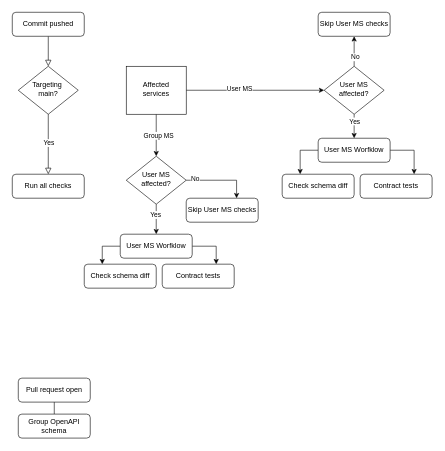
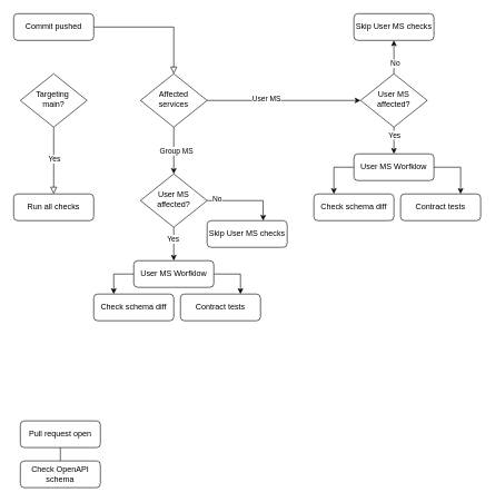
  <mxCell id="0" />
  <mxCell id="1" parent="0" />
- <mxCell id="2" value="" style="rounded=0;html=1;jettySize=auto;orthogonalLoop=1;fontSize=11;endArrow=block;endFill=0;endSize=8;strokeWidth=1;shadow=0;labelBackgroundColor=none;edgeStyle=orthogonalEdgeStyle;" parent="1" source="3" target="4" edge="1"><mxGeometry relative="1" as="geometry" /></mxCell>
+ <mxCell id="2" value="" style="rounded=0;html=1;jettySize=auto;orthogonalLoop=1;fontSize=11;endArrow=block;endFill=0;endSize=8;strokeWidth=1;shadow=0;labelBackgroundColor=none;edgeStyle=orthogonalEdgeStyle;" parent="1" source="3" target="24" edge="1"><mxGeometry relative="1" as="geometry" /></mxCell>
  <mxCell id="3" value="Commit pushed" style="rounded=1;whiteSpace=wrap;html=1;fontSize=12;glass=0;strokeWidth=1;shadow=0;" parent="1" vertex="1"><mxGeometry x="20" y="20" width="120" height="40" as="geometry" /></mxCell>
  <mxCell id="4" value="Targeting&amp;nbsp;&lt;div&gt;main?&lt;/div&gt;" style="rhombus;whiteSpace=wrap;html=1;shadow=0;fontFamily=Helvetica;fontSize=12;align=center;strokeWidth=1;spacing=6;spacingTop=-4;" parent="1" vertex="1"><mxGeometry x="30" y="110" width="100" height="80" as="geometry" /></mxCell>
  <mxCell id="5" value="" style="rounded=0;html=1;jettySize=auto;orthogonalLoop=1;fontSize=11;endArrow=block;endFill=0;endSize=8;strokeWidth=1;shadow=0;labelBackgroundColor=none;edgeStyle=orthogonalEdgeStyle;" parent="1" source="4" target="7" edge="1"><mxGeometry x="0.012" y="10" relative="1" as="geometry"><mxPoint as="offset" /><mxPoint x="80" y="190" as="sourcePoint" /><mxPoint x="80" y="230" as="targetPoint" /></mxGeometry></mxCell>
  <mxCell id="6" value="Yes" style="edgeLabel;html=1;align=center;verticalAlign=middle;resizable=0;points=[];" parent="5" vertex="1" connectable="0"><mxGeometry x="-0.053" relative="1" as="geometry"><mxPoint as="offset" /></mxGeometry></mxCell>
  <mxCell id="7" value="Run all checks" style="rounded=1;whiteSpace=wrap;html=1;fontSize=12;glass=0;strokeWidth=1;shadow=0;" parent="1" vertex="1"><mxGeometry x="20" y="290" width="120" height="40" as="geometry" /></mxCell>
  <mxCell id="8" value="" style="group" parent="1" vertex="1" connectable="0"><mxGeometry x="470" y="20" width="250" height="310" as="geometry" /></mxCell>
  <mxCell id="9" style="edgeStyle=orthogonalEdgeStyle;rounded=0;orthogonalLoop=1;jettySize=auto;html=1;exitX=0.5;exitY=1;exitDx=0;exitDy=0;" parent="8" source="13" edge="1"><mxGeometry relative="1" as="geometry"><mxPoint x="120" y="210" as="targetPoint" /></mxGeometry></mxCell>
  <mxCell id="10" value="Yes" style="edgeLabel;html=1;align=center;verticalAlign=middle;resizable=0;points=[];" parent="9" vertex="1" connectable="0"><mxGeometry x="-0.444" relative="1" as="geometry"><mxPoint as="offset" /></mxGeometry></mxCell>
  <mxCell id="11" style="edgeStyle=orthogonalEdgeStyle;rounded=0;orthogonalLoop=1;jettySize=auto;html=1;exitX=0.5;exitY=0;exitDx=0;exitDy=0;entryX=0.5;entryY=1;entryDx=0;entryDy=0;" parent="8" source="13" target="19" edge="1"><mxGeometry relative="1" as="geometry" /></mxCell>
  <mxCell id="12" value="No" style="edgeLabel;html=1;align=center;verticalAlign=middle;resizable=0;points=[];" parent="11" vertex="1" connectable="0"><mxGeometry x="-0.371" y="-1" relative="1" as="geometry"><mxPoint as="offset" /></mxGeometry></mxCell>
  <mxCell id="13" value="User MS affected?" style="rhombus;whiteSpace=wrap;html=1;shadow=0;fontFamily=Helvetica;fontSize=12;align=center;strokeWidth=1;spacing=6;spacingTop=-4;" parent="8" vertex="1"><mxGeometry x="70" y="90" width="100" height="80" as="geometry" /></mxCell>
  <mxCell id="14" style="edgeStyle=orthogonalEdgeStyle;rounded=0;orthogonalLoop=1;jettySize=auto;html=1;entryX=0.25;entryY=0;entryDx=0;entryDy=0;exitX=0;exitY=0.5;exitDx=0;exitDy=0;" parent="8" source="16" target="17" edge="1"><mxGeometry relative="1" as="geometry" /></mxCell>
  <mxCell id="15" style="edgeStyle=orthogonalEdgeStyle;rounded=0;orthogonalLoop=1;jettySize=auto;html=1;entryX=0.75;entryY=0;entryDx=0;entryDy=0;exitX=1;exitY=0.5;exitDx=0;exitDy=0;" parent="8" source="16" target="18" edge="1"><mxGeometry relative="1" as="geometry" /></mxCell>
  <mxCell id="16" value="User MS Worfklow" style="rounded=1;whiteSpace=wrap;html=1;fontSize=12;glass=0;strokeWidth=1;shadow=0;" parent="8" vertex="1"><mxGeometry x="60" y="210" width="120" height="40" as="geometry" /></mxCell>
  <mxCell id="17" value="Check schema diff" style="rounded=1;whiteSpace=wrap;html=1;fontSize=12;glass=0;strokeWidth=1;shadow=0;" parent="8" vertex="1"><mxGeometry y="270" width="120" height="40" as="geometry" /></mxCell>
  <mxCell id="18" value="Contract tests" style="rounded=1;whiteSpace=wrap;html=1;fontSize=12;glass=0;strokeWidth=1;shadow=0;" parent="8" vertex="1"><mxGeometry x="130" y="270" width="120" height="40" as="geometry" /></mxCell>
  <mxCell id="19" value="Skip User MS checks" style="rounded=1;whiteSpace=wrap;html=1;fontSize=12;glass=0;strokeWidth=1;shadow=0;" parent="8" vertex="1"><mxGeometry x="60" width="120" height="40" as="geometry" /></mxCell>
  <mxCell id="20" style="edgeStyle=orthogonalEdgeStyle;rounded=0;orthogonalLoop=1;jettySize=auto;html=1;entryX=0;entryY=0.5;entryDx=0;entryDy=0;" parent="1" source="24" target="13" edge="1"><mxGeometry relative="1" as="geometry" /></mxCell>
  <mxCell id="21" value="User MS" style="edgeLabel;html=1;align=center;verticalAlign=middle;resizable=0;points=[];" parent="20" vertex="1" connectable="0"><mxGeometry x="-0.239" y="4" relative="1" as="geometry"><mxPoint as="offset" /></mxGeometry></mxCell>
  <mxCell id="22" style="edgeStyle=orthogonalEdgeStyle;rounded=0;orthogonalLoop=1;jettySize=auto;html=1;entryX=0.5;entryY=0;entryDx=0;entryDy=0;" parent="1" source="24" target="30" edge="1"><mxGeometry relative="1" as="geometry" /></mxCell>
  <mxCell id="23" value="Group MS" style="edgeLabel;html=1;align=center;verticalAlign=middle;resizable=0;points=[];" parent="22" vertex="1" connectable="0"><mxGeometry x="-0.011" y="3" relative="1" as="geometry"><mxPoint as="offset" /></mxGeometry></mxCell>
- <mxCell id="24" value="Affected services" style="whiteSpace=wrap;html=1;shadow=0;fontFamily=Helvetica;fontSize=12;align=center;strokeWidth=1;spacing=6;spacingTop=-4;rounded=0;" parent="1" vertex="1"><mxGeometry x="210" y="110" width="100" height="80" as="geometry" /></mxCell>
+ <mxCell id="24" value="Affected services" style="rhombus;whiteSpace=wrap;html=1;shadow=0;fontFamily=Helvetica;fontSize=12;align=center;strokeWidth=1;spacing=6;spacingTop=-4;" parent="1" vertex="1"><mxGeometry x="210" y="110" width="100" height="80" as="geometry" /></mxCell>
  <mxCell id="25" value="Skip User MS checks" style="rounded=1;whiteSpace=wrap;html=1;fontSize=12;glass=0;strokeWidth=1;shadow=0;" parent="1" vertex="1"><mxGeometry x="310" y="330" width="120" height="40" as="geometry" /></mxCell>
  <mxCell id="26" style="edgeStyle=orthogonalEdgeStyle;rounded=0;orthogonalLoop=1;jettySize=auto;html=1;" parent="1" source="30" target="25" edge="1"><mxGeometry relative="1" as="geometry"><Array as="points"><mxPoint x="394" y="300" /></Array></mxGeometry></mxCell>
  <mxCell id="27" value="No" style="edgeLabel;html=1;align=center;verticalAlign=middle;resizable=0;points=[];" parent="26" vertex="1" connectable="0"><mxGeometry x="-0.749" y="3" relative="1" as="geometry"><mxPoint as="offset" /></mxGeometry></mxCell>
  <mxCell id="28" style="edgeStyle=orthogonalEdgeStyle;rounded=0;orthogonalLoop=1;jettySize=auto;html=1;entryX=0.5;entryY=0;entryDx=0;entryDy=0;" parent="1" source="30" target="33" edge="1"><mxGeometry relative="1" as="geometry" /></mxCell>
  <mxCell id="29" value="Yes" style="edgeLabel;html=1;align=center;verticalAlign=middle;resizable=0;points=[];" parent="28" vertex="1" connectable="0"><mxGeometry x="-0.316" y="-2" relative="1" as="geometry"><mxPoint as="offset" /></mxGeometry></mxCell>
  <mxCell id="30" value="User MS affected?" style="rhombus;whiteSpace=wrap;html=1;shadow=0;fontFamily=Helvetica;fontSize=12;align=center;strokeWidth=1;spacing=6;spacingTop=-4;" parent="1" vertex="1"><mxGeometry x="210" y="260" width="100" height="80" as="geometry" /></mxCell>
  <mxCell id="31" style="edgeStyle=orthogonalEdgeStyle;rounded=0;orthogonalLoop=1;jettySize=auto;html=1;entryX=0.25;entryY=0;entryDx=0;entryDy=0;exitX=0;exitY=0.5;exitDx=0;exitDy=0;" parent="1" source="33" target="34" edge="1"><mxGeometry relative="1" as="geometry" /></mxCell>
  <mxCell id="32" style="edgeStyle=orthogonalEdgeStyle;rounded=0;orthogonalLoop=1;jettySize=auto;html=1;entryX=0.75;entryY=0;entryDx=0;entryDy=0;exitX=1;exitY=0.5;exitDx=0;exitDy=0;" parent="1" source="33" target="35" edge="1"><mxGeometry relative="1" as="geometry" /></mxCell>
  <mxCell id="33" value="User MS Worfklow" style="rounded=1;whiteSpace=wrap;html=1;fontSize=12;glass=0;strokeWidth=1;shadow=0;" parent="1" vertex="1"><mxGeometry x="200" y="390" width="120" height="40" as="geometry" /></mxCell>
  <mxCell id="34" value="Check schema diff" style="rounded=1;whiteSpace=wrap;html=1;fontSize=12;glass=0;strokeWidth=1;shadow=0;" parent="1" vertex="1"><mxGeometry x="140" y="440" width="120" height="40" as="geometry" /></mxCell>
  <mxCell id="35" value="Contract tests" style="rounded=1;whiteSpace=wrap;html=1;fontSize=12;glass=0;strokeWidth=1;shadow=0;" parent="1" vertex="1"><mxGeometry x="270" y="440" width="120" height="40" as="geometry" /></mxCell>
  <mxCell id="36" style="edgeStyle=orthogonalEdgeStyle;rounded=0;orthogonalLoop=1;jettySize=auto;html=1;" edge="1" parent="1" source="37"><mxGeometry relative="1" as="geometry"><mxPoint x="90" y="700" as="targetPoint" /></mxGeometry></mxCell>
  <mxCell id="37" value="Pull request open" style="rounded=1;whiteSpace=wrap;html=1;fontSize=12;glass=0;strokeWidth=1;shadow=0;" vertex="1" parent="1"><mxGeometry x="30" y="630" width="120" height="40" as="geometry" /></mxCell>
- <mxCell id="38" value="Group OpenAPI schema" style="rounded=1;whiteSpace=wrap;html=1;fontSize=12;glass=0;strokeWidth=1;shadow=0;" vertex="1" parent="1"><mxGeometry x="30" y="690" width="120" height="40" as="geometry" /></mxCell>
+ <mxCell id="38" value="Check OpenAPI schema" style="rounded=1;whiteSpace=wrap;html=1;fontSize=12;glass=0;strokeWidth=1;shadow=0;" vertex="1" parent="1"><mxGeometry x="30" y="690" width="120" height="40" as="geometry" /></mxCell>
